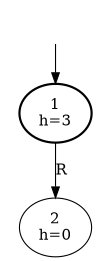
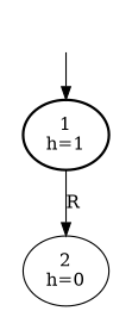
  digraph {
    Dummy [style=invis]
-   n2 [label="1\nh=3" penwidth=2]
+   n2 [label="1\nh=1" penwidth=2]
    n3 [label="2\nh=0"]
    Dummy -> n2
    n2 -> n3 [label=R]
  }
